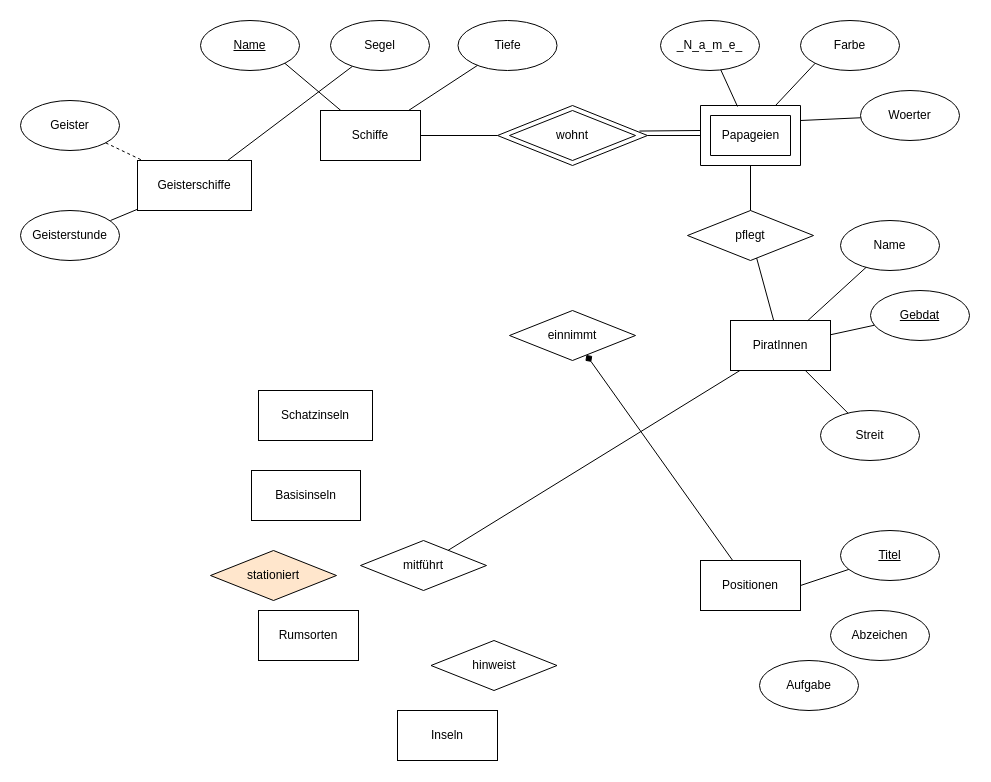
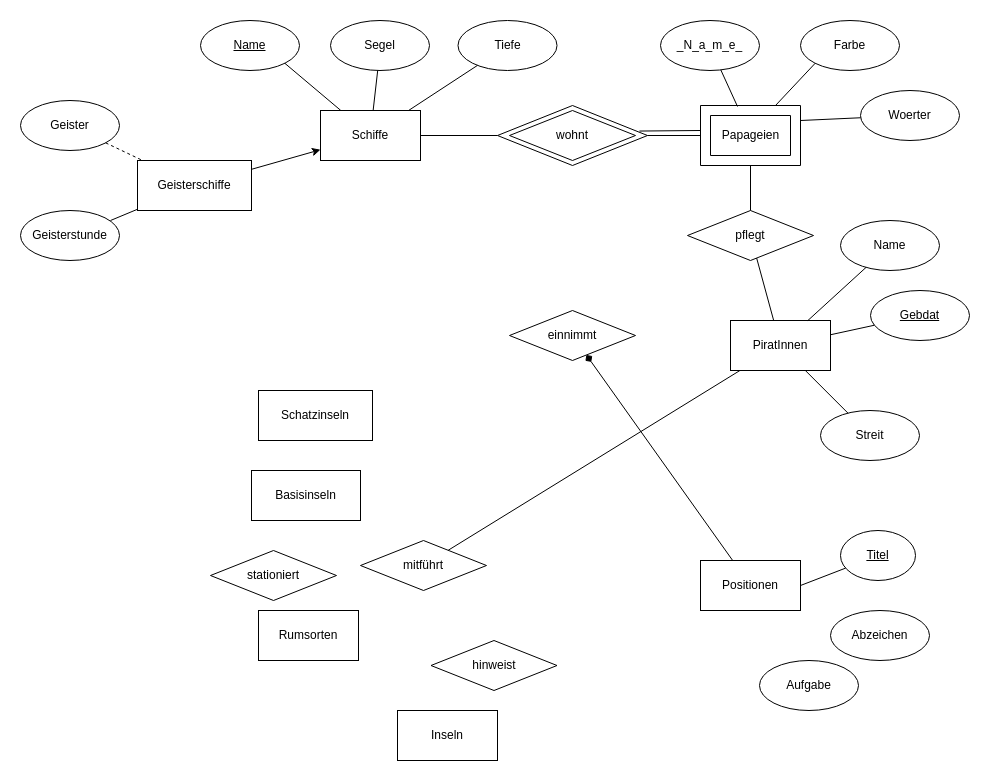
  <mxCell id="0" />
  <mxCell id="1" parent="0" />
  <mxCell id="2" value="pflegt" style="rhombus;whiteSpace=wrap;html=1;fontSize=12;" vertex="1" parent="1"><mxGeometry x="687" y="210" width="126" height="50" as="geometry" /></mxCell>
  <mxCell id="3" value="einnimmt" style="rhombus;whiteSpace=wrap;html=1;fontSize=12;" vertex="1" parent="1"><mxGeometry x="509" y="310" width="126" height="50" as="geometry" /></mxCell>
  <mxCell id="4" value="hinweist" style="rhombus;whiteSpace=wrap;html=1;fontSize=12;" vertex="1" parent="1"><mxGeometry x="430.5" y="640" width="126" height="50" as="geometry" /></mxCell>
  <mxCell id="5" value="mitführt" style="rhombus;whiteSpace=wrap;html=1;fontSize=12;" vertex="1" parent="1"><mxGeometry x="360" y="540" width="126" height="50" as="geometry" /></mxCell>
- <mxCell id="6" value="stationiert" style="rhombus;whiteSpace=wrap;html=1;fontSize=12;fillColor=#ffe6cc;" vertex="1" parent="1"><mxGeometry x="210" y="550" width="126" height="50" as="geometry" /></mxCell>
+ <mxCell id="6" value="stationiert" style="rhombus;whiteSpace=wrap;html=1;fontSize=12;" vertex="1" parent="1"><mxGeometry x="210" y="550" width="126" height="50" as="geometry" /></mxCell>
  <mxCell id="7" value="Schiffe" style="rounded=0;whiteSpace=wrap;html=1;" vertex="1" parent="1"><mxGeometry x="320" width="100" height="50" as="geometry" y="110" /></mxCell>
  <mxCell id="8" value="PiratInnen" style="rounded=0;whiteSpace=wrap;html=1;" vertex="1" parent="1"><mxGeometry x="730" y="320" width="100" height="50" as="geometry" /></mxCell>
  <mxCell id="9" value="Rumsorten" style="rounded=0;whiteSpace=wrap;html=1;" vertex="1" parent="1"><mxGeometry x="258" y="610" width="100" height="50" as="geometry" /></mxCell>
  <mxCell id="10" value="Inseln" style="rounded=0;whiteSpace=wrap;html=1;" vertex="1" parent="1"><mxGeometry x="397" y="710" width="100" height="50" as="geometry" /></mxCell>
  <mxCell id="11" value="Geisterschiffe" style="rounded=0;whiteSpace=wrap;html=1;" vertex="1" parent="1"><mxGeometry x="137" y="160" width="114" height="50" as="geometry" /></mxCell>
  <mxCell id="12" value="Schatzinseln" style="rounded=0;whiteSpace=wrap;html=1;" vertex="1" parent="1"><mxGeometry x="258" y="390" width="114" height="50" as="geometry" /></mxCell>
  <mxCell id="13" value="Basisinseln" style="rounded=0;whiteSpace=wrap;html=1;" vertex="1" parent="1"><mxGeometry x="251" y="470" width="109" height="50" as="geometry" /></mxCell>
  <mxCell id="14" value="Positionen" style="rounded=0;whiteSpace=wrap;html=1;" vertex="1" parent="1"><mxGeometry x="700" y="560" width="100" height="50" as="geometry" /></mxCell>
  <mxCell id="15" value="Name" style="ellipse;whiteSpace=wrap;html=1;fontStyle=4" vertex="1" parent="1"><mxGeometry x="200" y="20" width="99" height="50" as="geometry" /></mxCell>
  <mxCell id="16" value="Segel" style="ellipse;whiteSpace=wrap;html=1;" vertex="1" parent="1"><mxGeometry x="330" y="20" width="99" height="50" as="geometry" /></mxCell>
  <mxCell id="17" value="Tiefe" style="ellipse;whiteSpace=wrap;html=1;" vertex="1" parent="1"><mxGeometry x="457.5" y="20" width="99" height="50" as="geometry" /></mxCell>
  <mxCell id="18" value="Geister" style="ellipse;whiteSpace=wrap;html=1;" vertex="1" parent="1"><mxGeometry x="20" y="100" width="99" height="50" as="geometry" /></mxCell>
  <mxCell id="19" value="Geisterstunde" style="ellipse;whiteSpace=wrap;html=1;" vertex="1" parent="1"><mxGeometry x="20" y="210" width="99" height="50" as="geometry" /></mxCell>
  <mxCell id="20" value="" style="endArrow=none;html=1;rounded=0;dashed=1;" edge="1" parent="1" source="18" target="11"><mxGeometry width="50" height="50" relative="1" as="geometry"><mxPoint x="280" y="430" as="sourcePoint" /><mxPoint x="330" y="380" as="targetPoint" /></mxGeometry></mxCell>
  <mxCell id="21" value="" style="endArrow=none;html=1;rounded=0;" edge="1" parent="1" source="11"><mxGeometry width="50" height="50" relative="1" as="geometry"><mxPoint x="60" y="270" as="sourcePoint" /><mxPoint x="110" y="220" as="targetPoint" /></mxGeometry></mxCell>
  <mxCell id="22" value="" style="endArrow=none;html=1;rounded=0;exitX=1;exitY=1;exitDx=0;exitDy=0;" edge="1" parent="1" source="15" target="7"><mxGeometry width="50" height="50" relative="1" as="geometry"><mxPoint x="340" y="200" as="sourcePoint" /><mxPoint x="390" y="150" as="targetPoint" /></mxGeometry></mxCell>
- <mxCell id="23" value="" style="endArrow=none;html=1;rounded=0;" edge="1" parent="1" source="16" target="11"><mxGeometry width="50" height="50" relative="1" as="geometry"><mxPoint x="294.324" y="72.767" as="sourcePoint" /><mxPoint x="350.347" y="120" as="targetPoint" /></mxGeometry></mxCell>
+ <mxCell id="23" value="" style="endArrow=none;html=1;rounded=0;" edge="1" parent="1" source="16" target="7"><mxGeometry width="50" height="50" relative="1" as="geometry"><mxPoint x="294.324" y="72.767" as="sourcePoint" /><mxPoint x="350.347" y="120" as="targetPoint" /></mxGeometry></mxCell>
  <mxCell id="24" value="" style="endArrow=none;html=1;rounded=0;" edge="1" parent="1" source="17" target="7"><mxGeometry width="50" height="50" relative="1" as="geometry"><mxPoint x="387.195" y="79.973" as="sourcePoint" /><mxPoint x="382.639" y="120" as="targetPoint" /></mxGeometry></mxCell>
+ <mxCell id="25" value="" style="endArrow=classic;html=1;rounded=0;" edge="1" parent="1" source="11" target="7"><mxGeometry width="50" height="50" relative="1" as="geometry"><mxPoint x="340" y="330" as="sourcePoint" /><mxPoint x="390" y="280" as="targetPoint" /></mxGeometry></mxCell>
  <mxCell id="26" value="_N_a_m_e_" style="ellipse;whiteSpace=wrap;html=1;fontStyle=0" vertex="1" parent="1"><mxGeometry x="660" y="20" width="99" height="50" as="geometry" /></mxCell>
  <mxCell id="27" value="Farbe" style="ellipse;whiteSpace=wrap;html=1;" vertex="1" parent="1"><mxGeometry x="800" y="20" width="99" height="50" as="geometry" /></mxCell>
  <mxCell id="28" value="Woerter" style="ellipse;whiteSpace=wrap;html=1;" vertex="1" parent="1"><mxGeometry x="860" y="90" width="99" height="50" as="geometry" /></mxCell>
  <mxCell id="29" value="" style="verticalLabelPosition=bottom;verticalAlign=top;html=1;shape=mxgraph.basic.frame;dx=10;whiteSpace=wrap;" vertex="1" parent="1"><mxGeometry x="700" y="105" width="100" height="60" as="geometry" /></mxCell>
  <mxCell id="30" value="Papageien" style="text;html=1;align=center;verticalAlign=middle;resizable=0;points=[];autosize=1;strokeColor=none;fillColor=none;" vertex="1" parent="1"><mxGeometry x="710" y="120" width="80" height="30" as="geometry" /></mxCell>
  <mxCell id="31" value="" style="rhombus;whiteSpace=wrap;html=1;fontSize=12;" vertex="1" parent="1"><mxGeometry x="497" y="105" width="150" height="60" as="geometry" /></mxCell>
  <mxCell id="32" value="wohnt" style="rhombus;whiteSpace=wrap;html=1;fontSize=12;" parent="1" vertex="1"><mxGeometry x="509" width="126" height="50" as="geometry" y="110" /></mxCell>
  <mxCell id="33" value="" style="endArrow=none;html=1;rounded=0;exitX=0.946;exitY=0.426;exitDx=0;exitDy=0;exitPerimeter=0;" edge="1" parent="1" source="31"><mxGeometry width="50" height="50" relative="1" as="geometry"><mxPoint x="560" y="290" as="sourcePoint" /><mxPoint x="700" y="130" as="targetPoint" /></mxGeometry></mxCell>
  <mxCell id="34" value="" style="endArrow=none;html=1;rounded=0;entryX=0;entryY=0.5;entryDx=0;entryDy=0;entryPerimeter=0;exitX=1;exitY=0.5;exitDx=0;exitDy=0;" edge="1" parent="1" source="31" target="29"><mxGeometry width="50" height="50" relative="1" as="geometry"><mxPoint x="550" y="290" as="sourcePoint" /><mxPoint x="600" y="240" as="targetPoint" /></mxGeometry></mxCell>
  <mxCell id="35" value="" style="endArrow=none;html=1;rounded=0;entryX=0;entryY=0.5;entryDx=0;entryDy=0;" edge="1" parent="1" source="7" target="31"><mxGeometry width="50" height="50" relative="1" as="geometry"><mxPoint x="430" y="320" as="sourcePoint" /><mxPoint x="480" y="270" as="targetPoint" /></mxGeometry></mxCell>
  <mxCell id="36" value="" style="endArrow=none;html=1;rounded=0;entryX=0.37;entryY=0.017;entryDx=0;entryDy=0;entryPerimeter=0;" edge="1" parent="1" source="26" target="29"><mxGeometry width="50" height="50" relative="1" as="geometry"><mxPoint x="560" y="340" as="sourcePoint" /><mxPoint x="610" y="290" as="targetPoint" /></mxGeometry></mxCell>
  <mxCell id="37" value="" style="endArrow=none;html=1;rounded=0;entryX=0;entryY=0;entryDx=75;entryDy=0;entryPerimeter=0;exitX=0;exitY=1;exitDx=0;exitDy=0;" edge="1" parent="1" source="27" target="29"><mxGeometry width="50" height="50" relative="1" as="geometry"><mxPoint x="730.299" y="79.398" as="sourcePoint" /><mxPoint x="747" y="116.02" as="targetPoint" /></mxGeometry></mxCell>
  <mxCell id="38" value="" style="endArrow=none;html=1;rounded=0;entryX=0;entryY=0;entryDx=100;entryDy=15;entryPerimeter=0;" edge="1" parent="1" source="28" target="29"><mxGeometry width="50" height="50" relative="1" as="geometry"><mxPoint x="824.676" y="72.767" as="sourcePoint" /><mxPoint x="785" y="115" as="targetPoint" /></mxGeometry></mxCell>
  <mxCell id="39" value="Name" style="ellipse;whiteSpace=wrap;html=1;" vertex="1" parent="1"><mxGeometry x="840" y="220" width="99" height="50" as="geometry" /></mxCell>
  <mxCell id="40" value="&lt;u&gt;Gebdat&lt;/u&gt;" style="ellipse;whiteSpace=wrap;html=1;" vertex="1" parent="1"><mxGeometry x="870" y="290" width="99" height="50" as="geometry" /></mxCell>
  <mxCell id="41" value="Streit" style="ellipse;whiteSpace=wrap;html=1;" vertex="1" parent="1"><mxGeometry x="820" y="410" width="99" height="50" as="geometry" /></mxCell>
  <mxCell id="42" value="" style="endArrow=none;html=1;rounded=0;" edge="1" parent="1" source="41" target="8"><mxGeometry width="50" height="50" relative="1" as="geometry"><mxPoint x="670" y="480" as="sourcePoint" /><mxPoint x="720" y="430" as="targetPoint" /></mxGeometry></mxCell>
  <mxCell id="43" value="" style="endArrow=none;html=1;rounded=0;" edge="1" parent="1" source="40" target="8"><mxGeometry width="50" height="50" relative="1" as="geometry"><mxPoint x="883.906" y="375.266" as="sourcePoint" /><mxPoint x="840" y="365.753" as="targetPoint" /></mxGeometry></mxCell>
  <mxCell id="44" value="" style="endArrow=none;html=1;rounded=0;" edge="1" parent="1" source="39" target="8"><mxGeometry width="50" height="50" relative="1" as="geometry"><mxPoint x="883.906" y="334.734" as="sourcePoint" /><mxPoint x="840" y="344.247" as="targetPoint" /></mxGeometry></mxCell>
  <mxCell id="45" value="" style="endArrow=none;html=1;rounded=0;" edge="1" parent="1" source="2" target="8"><mxGeometry width="50" height="50" relative="1" as="geometry"><mxPoint x="670" y="480" as="sourcePoint" /><mxPoint x="720" y="430" as="targetPoint" /></mxGeometry></mxCell>
  <mxCell id="46" value="" style="endArrow=none;html=1;rounded=0;entryX=0.5;entryY=1;entryDx=0;entryDy=0;entryPerimeter=0;" edge="1" parent="1" source="2" target="29"><mxGeometry width="50" height="50" relative="1" as="geometry"><mxPoint x="766.152" y="267.559" as="sourcePoint" /><mxPoint x="783.182" y="330" as="targetPoint" /></mxGeometry></mxCell>
- <mxCell id="47" value="Titel" style="ellipse;whiteSpace=wrap;html=1;fontStyle=4" vertex="1" parent="1"><mxGeometry x="840" y="530" width="99" height="50" as="geometry" /></mxCell>
+ <mxCell id="47" value="Titel" style="ellipse;whiteSpace=wrap;html=1;fontStyle=4" vertex="1" parent="1"><mxGeometry x="840" y="530" width="75" height="50" as="geometry" /></mxCell>
  <mxCell id="48" value="Abzeichen" style="ellipse;whiteSpace=wrap;html=1;" vertex="1" parent="1"><mxGeometry x="830" y="610" width="99" height="50" as="geometry" /></mxCell>
  <mxCell id="49" value="Aufgabe" style="ellipse;whiteSpace=wrap;html=1;" vertex="1" parent="1"><mxGeometry x="759" y="660" width="99" height="50" as="geometry" /></mxCell>
  <mxCell id="50" value="" style="endArrow=diamond;html=1;rounded=0;" edge="1" parent="1" source="14" target="3"><mxGeometry width="50" height="50" relative="1" as="geometry"><mxPoint x="630" y="540" as="sourcePoint" /><mxPoint x="680" y="490" as="targetPoint" /></mxGeometry></mxCell>
  <mxCell id="51" value="" style="endArrow=none;html=1;rounded=0;" edge="1" parent="1" source="8" target="5"><mxGeometry width="50" height="50" relative="1" as="geometry"><mxPoint x="773" y="580" as="sourcePoint" /><mxPoint x="773" y="520" as="targetPoint" /></mxGeometry></mxCell>
  <mxCell id="52" value="" style="endArrow=none;html=1;rounded=0;exitX=1;exitY=0.5;exitDx=0;exitDy=0;" edge="1" parent="1" source="14" target="47"><mxGeometry width="50" height="50" relative="1" as="geometry"><mxPoint x="550" y="490" as="sourcePoint" /><mxPoint x="600" y="440" as="targetPoint" /></mxGeometry></mxCell>
